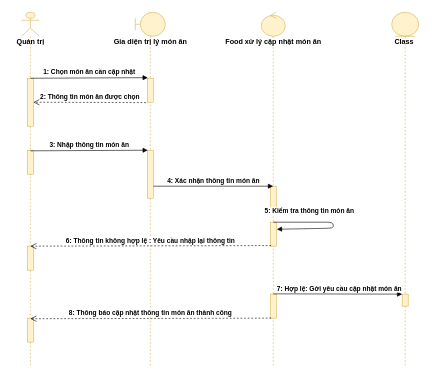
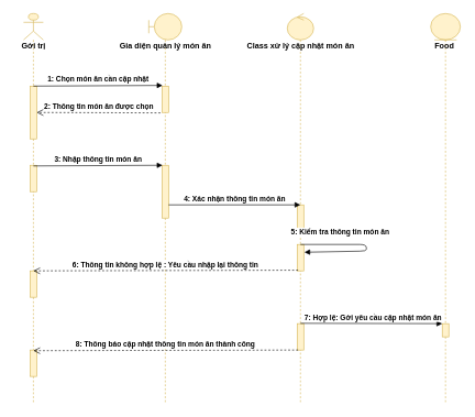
  <mxCell id="0" />
  <mxCell id="1" parent="0" />
  <mxCell id="2" value="" style="shape=umlLifeline;participant=umlActor;perimeter=lifelinePerimeter;whiteSpace=wrap;html=1;container=1;collapsible=0;recursiveResize=0;verticalAlign=top;spacingTop=36;labelBackgroundColor=#ffffff;outlineConnect=0;fillColor=#fff2cc;strokeColor=#d6b656;" vertex="1" parent="1"><mxGeometry x="35" y="20" width="30" height="590" as="geometry" /></mxCell>
  <mxCell id="3" value="" style="html=1;points=[];perimeter=orthogonalPerimeter;fillColor=#fff2cc;strokeColor=#d6b656;" vertex="1" parent="2"><mxGeometry x="10" y="110" width="10" height="80" as="geometry" /></mxCell>
  <mxCell id="4" value="" style="html=1;points=[];perimeter=orthogonalPerimeter;fillColor=#fff2cc;strokeColor=#d6b656;" vertex="1" parent="2"><mxGeometry x="10" y="230" width="10" height="40" as="geometry" /></mxCell>
  <mxCell id="5" value="" style="html=1;points=[];perimeter=orthogonalPerimeter;fillColor=#fff2cc;strokeColor=#d6b656;" vertex="1" parent="2"><mxGeometry x="10" y="390" width="10" height="40" as="geometry" /></mxCell>
  <mxCell id="6" value="" style="html=1;points=[];perimeter=orthogonalPerimeter;fillColor=#fff2cc;strokeColor=#d6b656;" vertex="1" parent="2"><mxGeometry x="10" y="510" width="10" height="40" as="geometry" /></mxCell>
- <mxCell id="7" value="&lt;b&gt;Quản trị&lt;/b&gt;" style="text;html=1;align=center;verticalAlign=middle;resizable=0;points=[];;autosize=1;" vertex="1" parent="1"><mxGeometry x="20" y="60" width="60" height="20" as="geometry" /></mxCell>
+ <mxCell id="7" value="&lt;b&gt;Gởi trị&lt;/b&gt;" style="text;html=1;align=center;verticalAlign=middle;resizable=0;points=[];;autosize=1;" vertex="1" parent="1"><mxGeometry x="20" y="60" width="60" height="20" as="geometry" /></mxCell>
  <mxCell id="8" value="" style="shape=umlLifeline;participant=umlBoundary;perimeter=lifelinePerimeter;whiteSpace=wrap;html=1;container=1;collapsible=0;recursiveResize=0;verticalAlign=top;spacingTop=36;labelBackgroundColor=#ffffff;outlineConnect=0;fillColor=#fff2cc;strokeColor=#d6b656;" vertex="1" parent="1"><mxGeometry x="225" y="20" width="50" height="590" as="geometry" /></mxCell>
  <mxCell id="9" value="" style="html=1;points=[];perimeter=orthogonalPerimeter;fillColor=#fff2cc;strokeColor=#d6b656;" vertex="1" parent="8"><mxGeometry x="20" y="110" width="10" height="40" as="geometry" /></mxCell>
  <mxCell id="10" value="" style="html=1;points=[];perimeter=orthogonalPerimeter;fillColor=#fff2cc;strokeColor=#d6b656;" vertex="1" parent="8"><mxGeometry x="20" y="230" width="10" height="80" as="geometry" /></mxCell>
- <mxCell id="11" value="&lt;b&gt;Gia diện trị lý món ăn&lt;/b&gt;" style="text;html=1;align=center;verticalAlign=middle;resizable=0;points=[];;autosize=1;" vertex="1" parent="1"><mxGeometry x="175" y="60" width="150" height="20" as="geometry" /></mxCell>
+ <mxCell id="11" value="&lt;b&gt;Gia diện quản lý món ăn&lt;/b&gt;" style="text;html=1;align=center;verticalAlign=middle;resizable=0;points=[];;autosize=1;" vertex="1" parent="1"><mxGeometry x="175" y="60" width="150" height="20" as="geometry" /></mxCell>
  <mxCell id="12" value="" style="shape=umlLifeline;participant=umlControl;perimeter=lifelinePerimeter;whiteSpace=wrap;html=1;container=1;collapsible=0;recursiveResize=0;verticalAlign=top;spacingTop=36;labelBackgroundColor=#ffffff;outlineConnect=0;fillColor=#fff2cc;strokeColor=#d6b656;" vertex="1" parent="1"><mxGeometry x="435" y="20" width="40" height="590" as="geometry" /></mxCell>
  <mxCell id="13" value="" style="html=1;points=[];perimeter=orthogonalPerimeter;fillColor=#fff2cc;strokeColor=#d6b656;" vertex="1" parent="12"><mxGeometry x="15" y="290" width="10" height="40" as="geometry" /></mxCell>
  <mxCell id="14" value="" style="html=1;points=[];perimeter=orthogonalPerimeter;fillColor=#fff2cc;strokeColor=#d6b656;" vertex="1" parent="12"><mxGeometry x="15" y="350" width="10" height="40" as="geometry" /></mxCell>
  <mxCell id="15" value="" style="html=1;points=[];perimeter=orthogonalPerimeter;fillColor=#fff2cc;strokeColor=#d6b656;" vertex="1" parent="12"><mxGeometry x="15" y="470" width="10" height="40" as="geometry" /></mxCell>
- <mxCell id="16" value="&lt;b&gt;Food xử lý cập nhật món ăn&lt;/b&gt;" style="text;html=1;align=center;verticalAlign=middle;resizable=0;points=[];;autosize=1;" vertex="1" parent="1"><mxGeometry x="365" y="60" width="180" height="20" as="geometry" /></mxCell>
+ <mxCell id="16" value="&lt;b&gt;Class xử lý cập nhật món ăn&lt;/b&gt;" style="text;html=1;align=center;verticalAlign=middle;resizable=0;points=[];;autosize=1;" vertex="1" parent="1"><mxGeometry x="365" y="60" width="180" height="20" as="geometry" /></mxCell>
  <mxCell id="17" value="" style="shape=umlLifeline;participant=umlEntity;perimeter=lifelinePerimeter;whiteSpace=wrap;html=1;container=1;collapsible=0;recursiveResize=0;verticalAlign=top;spacingTop=36;labelBackgroundColor=#ffffff;outlineConnect=0;fillColor=#fff2cc;strokeColor=#d6b656;" vertex="1" parent="1"><mxGeometry x="652.5" y="20" width="45" height="590" as="geometry" /></mxCell>
- <mxCell id="18" value="&lt;b&gt;Class&lt;/b&gt;" style="text;html=1;align=center;verticalAlign=middle;resizable=0;points=[];;autosize=1;" vertex="1" parent="17"><mxGeometry x="-5" y="40" width="50" height="20" as="geometry" /></mxCell>
+ <mxCell id="18" value="&lt;b&gt;Food&lt;/b&gt;" style="text;html=1;align=center;verticalAlign=middle;resizable=0;points=[];;autosize=1;" vertex="1" parent="17"><mxGeometry x="-5" y="40" width="50" height="20" as="geometry" /></mxCell>
  <mxCell id="19" value="" style="html=1;points=[];perimeter=orthogonalPerimeter;fillColor=#fff2cc;strokeColor=#d6b656;" vertex="1" parent="17"><mxGeometry x="17.5" y="470" width="10" height="20" as="geometry" /></mxCell>
  <mxCell id="20" value="1: Chọn món ăn cần cập nhật" style="html=1;verticalAlign=bottom;endArrow=block;entryX=0.08;entryY=-0.025;entryDx=0;entryDy=0;entryPerimeter=0;fontStyle=1" edge="1" parent="1" target="9"><mxGeometry width="80" relative="1" as="geometry"><mxPoint x="50" y="130" as="sourcePoint" /><mxPoint x="130" y="130" as="targetPoint" /></mxGeometry></mxCell>
  <mxCell id="21" value="2: Thông tin món ăn được chọn" style="html=1;verticalAlign=bottom;endArrow=open;dashed=1;endSize=8;fontStyle=1;exitX=-0.24;exitY=1.015;exitDx=0;exitDy=0;exitPerimeter=0;" edge="1" parent="1" source="9"><mxGeometry relative="1" as="geometry"><mxPoint x="135" y="170" as="sourcePoint" /><mxPoint x="55" y="170" as="targetPoint" /></mxGeometry></mxCell>
  <mxCell id="22" value="3: Nhập thông tin món ăn" style="html=1;verticalAlign=bottom;endArrow=block;entryX=0.08;entryY=-0.025;entryDx=0;entryDy=0;entryPerimeter=0;fontStyle=1" edge="1" parent="1"><mxGeometry width="80" relative="1" as="geometry"><mxPoint x="50" y="251" as="sourcePoint" /><mxPoint x="245.8" y="250" as="targetPoint" /></mxGeometry></mxCell>
  <mxCell id="23" value="4: Xác nhận thông tin món ăn" style="html=1;verticalAlign=bottom;endArrow=block;entryX=0.08;entryY=-0.025;entryDx=0;entryDy=0;entryPerimeter=0;fontStyle=1" edge="1" parent="1" source="10"><mxGeometry width="80" relative="1" as="geometry"><mxPoint x="259" y="311" as="sourcePoint" /><mxPoint x="454.8" y="310" as="targetPoint" /></mxGeometry></mxCell>
  <mxCell id="24" value="5: Kiểm tra thông tin món ăn" style="html=1;verticalAlign=bottom;endArrow=block;fontStyle=1;entryX=1.1;entryY=0.295;entryDx=0;entryDy=0;entryPerimeter=0;" edge="1" parent="1" target="14"><mxGeometry x="-0.412" y="10" width="80" relative="1" as="geometry"><mxPoint x="455" y="370" as="sourcePoint" /><mxPoint x="475" y="430" as="targetPoint" /><Array as="points"><mxPoint x="555" y="370" /><mxPoint x="555" y="380" /></Array><mxPoint as="offset" /></mxGeometry></mxCell>
  <mxCell id="25" value="6: Thông tin không hợp lệ : Yêu cầu nhập lại thông tin" style="html=1;verticalAlign=bottom;endArrow=open;dashed=1;endSize=8;fontStyle=1;exitX=0.14;exitY=0.975;exitDx=0;exitDy=0;exitPerimeter=0;" edge="1" parent="1" source="14"><mxGeometry relative="1" as="geometry"><mxPoint x="237.6" y="410.6" as="sourcePoint" /><mxPoint x="50" y="410" as="targetPoint" /></mxGeometry></mxCell>
  <mxCell id="26" value="7: Hợp lệ: Gởi yêu cầu cập nhật món ăn" style="html=1;verticalAlign=bottom;endArrow=block;fontStyle=1" edge="1" parent="1" target="19"><mxGeometry x="0.023" width="80" relative="1" as="geometry"><mxPoint x="455" y="489.5" as="sourcePoint" /><mxPoint x="645" y="490" as="targetPoint" /><mxPoint as="offset" /></mxGeometry></mxCell>
  <mxCell id="27" value="8: Thông báo cập nhật thông tin món ăn thành công" style="html=1;verticalAlign=bottom;endArrow=open;dashed=1;endSize=8;fontStyle=1;exitX=0.14;exitY=0.975;exitDx=0;exitDy=0;exitPerimeter=0;" edge="1" parent="1"><mxGeometry relative="1" as="geometry"><mxPoint x="451.4" y="530" as="sourcePoint" /><mxPoint x="50" y="531" as="targetPoint" /></mxGeometry></mxCell>
